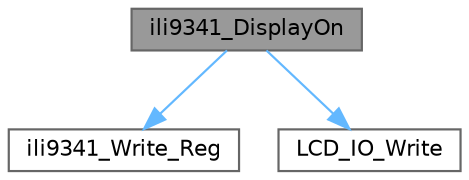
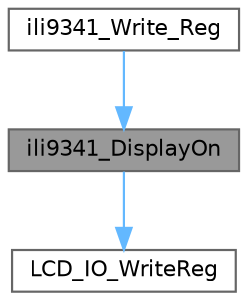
  digraph {
    rankdir=TB
    node [color=grey40 fillcolor=white fontname=Helvetica fontsize=10 shape=box style=filled]
    edge [color=steelblue1 fontname=Helvetica fontsize=10 labelfontname=Helvetica labelfontsize=10 style=solid]
    n1 [color=gray40 fillcolor=grey60 fontcolor=black height=0.2 label=ili9341_DisplayOn width=0.4]
    n2 [height=0.2 label=ili9341_Write_Reg width=0.4]
-   n3 [height=0.2 label=LCD_IO_Write width=0.4]
-   n1 -> n2
+   n3 [height=0.2 label=LCD_IO_WriteReg width=0.4]
+   n2 -> n1
    n1 -> n3
  }
